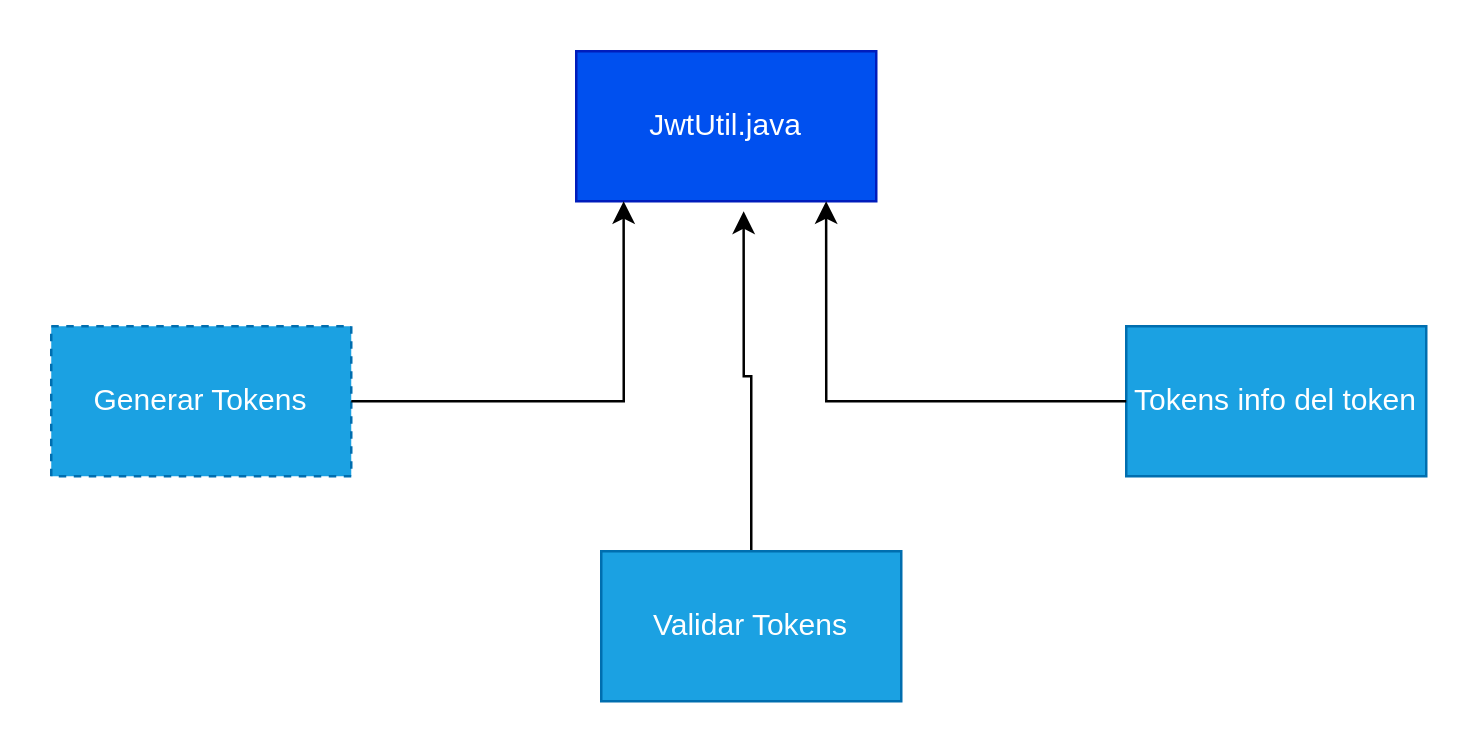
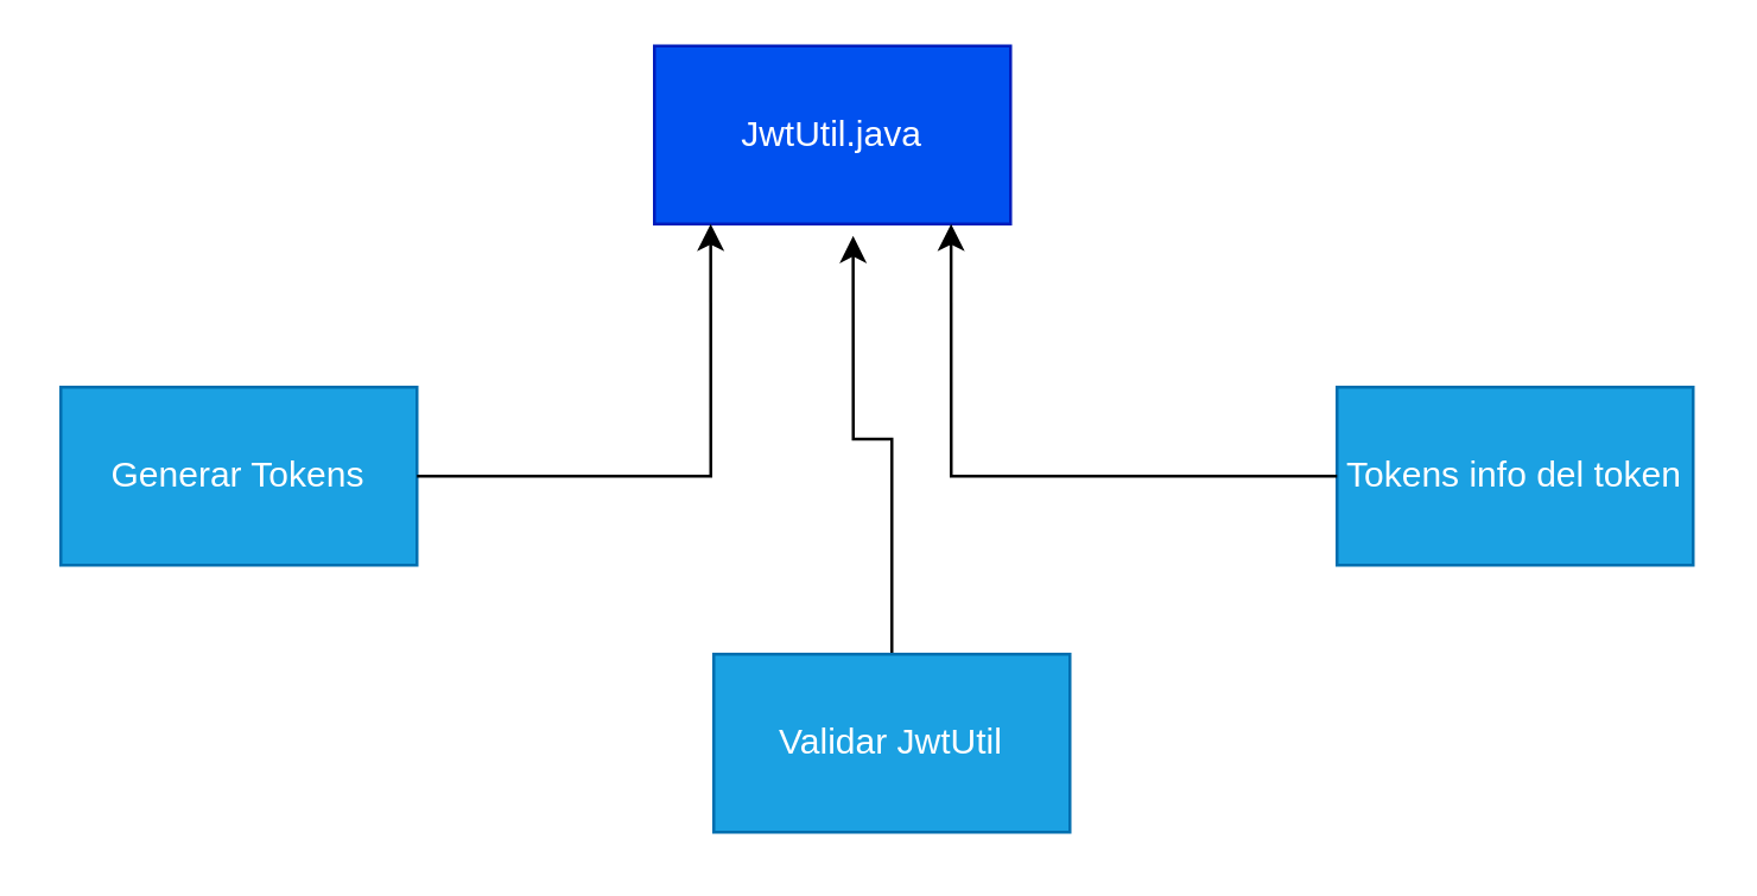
  <mxCell id="0" />
  <mxCell id="1" parent="0" />
- <mxCell id="2" value="JwtUtil.java" style="rounded=0;whiteSpace=wrap;html=1;fillColor=#0050ef;fontColor=#ffffff;strokeColor=#001DBC;" vertex="1" parent="1"><mxGeometry x="230" y="20" width="120" height="60" as="geometry" /></mxCell>
- <mxCell id="3" value="Generar Tokens" style="rounded=0;whiteSpace=wrap;html=1;fillColor=#1ba1e2;fontColor=#ffffff;strokeColor=#006EAF;dashed=1;" vertex="1" parent="1"><mxGeometry x="20" y="130" width="120" height="60" as="geometry" /></mxCell>
+ <mxCell id="2" value="JwtUtil.java" style="rounded=0;whiteSpace=wrap;html=1;fillColor=#0050ef;fontColor=#ffffff;strokeColor=#001DBC;" vertex="1" parent="1"><mxGeometry x="220" y="15" width="120" height="60" as="geometry" /></mxCell>
+ <mxCell id="3" value="Generar Tokens" style="rounded=0;whiteSpace=wrap;html=1;fillColor=#1ba1e2;fontColor=#ffffff;strokeColor=#006EAF;" vertex="1" parent="1"><mxGeometry x="20" y="130" width="120" height="60" as="geometry" /></mxCell>
  <mxCell id="4" style="edgeStyle=orthogonalEdgeStyle;rounded=0;orthogonalLoop=1;jettySize=auto;html=1;entryX=0.158;entryY=1;entryDx=0;entryDy=0;entryPerimeter=0;" edge="1" parent="1" source="3" target="2"><mxGeometry relative="1" as="geometry" /></mxCell>
  <mxCell id="5" style="edgeStyle=orthogonalEdgeStyle;rounded=0;orthogonalLoop=1;jettySize=auto;html=1;entryX=0.558;entryY=1.067;entryDx=0;entryDy=0;entryPerimeter=0;" edge="1" parent="1" source="6" target="2"><mxGeometry relative="1" as="geometry" /></mxCell>
- <mxCell id="6" value="Validar Tokens" style="rounded=0;whiteSpace=wrap;html=1;fillColor=#1ba1e2;fontColor=#ffffff;strokeColor=#006EAF;" vertex="1" parent="1"><mxGeometry x="240" y="220" width="120" height="60" as="geometry" /></mxCell>
+ <mxCell id="6" value="Validar JwtUtil" style="rounded=0;whiteSpace=wrap;html=1;fillColor=#1ba1e2;fontColor=#ffffff;strokeColor=#006EAF;" vertex="1" parent="1"><mxGeometry x="240" y="220" width="120" height="60" as="geometry" /></mxCell>
  <mxCell id="7" value="Tokens info del token" style="rounded=0;whiteSpace=wrap;html=1;fillColor=#1ba1e2;fontColor=#ffffff;strokeColor=#006EAF;" vertex="1" parent="1"><mxGeometry x="450" y="130" width="120" height="60" as="geometry" /></mxCell>
  <mxCell id="8" style="edgeStyle=orthogonalEdgeStyle;rounded=0;orthogonalLoop=1;jettySize=auto;html=1;entryX=0.833;entryY=1;entryDx=0;entryDy=0;entryPerimeter=0;" edge="1" parent="1" source="7" target="2"><mxGeometry relative="1" as="geometry" /></mxCell>
